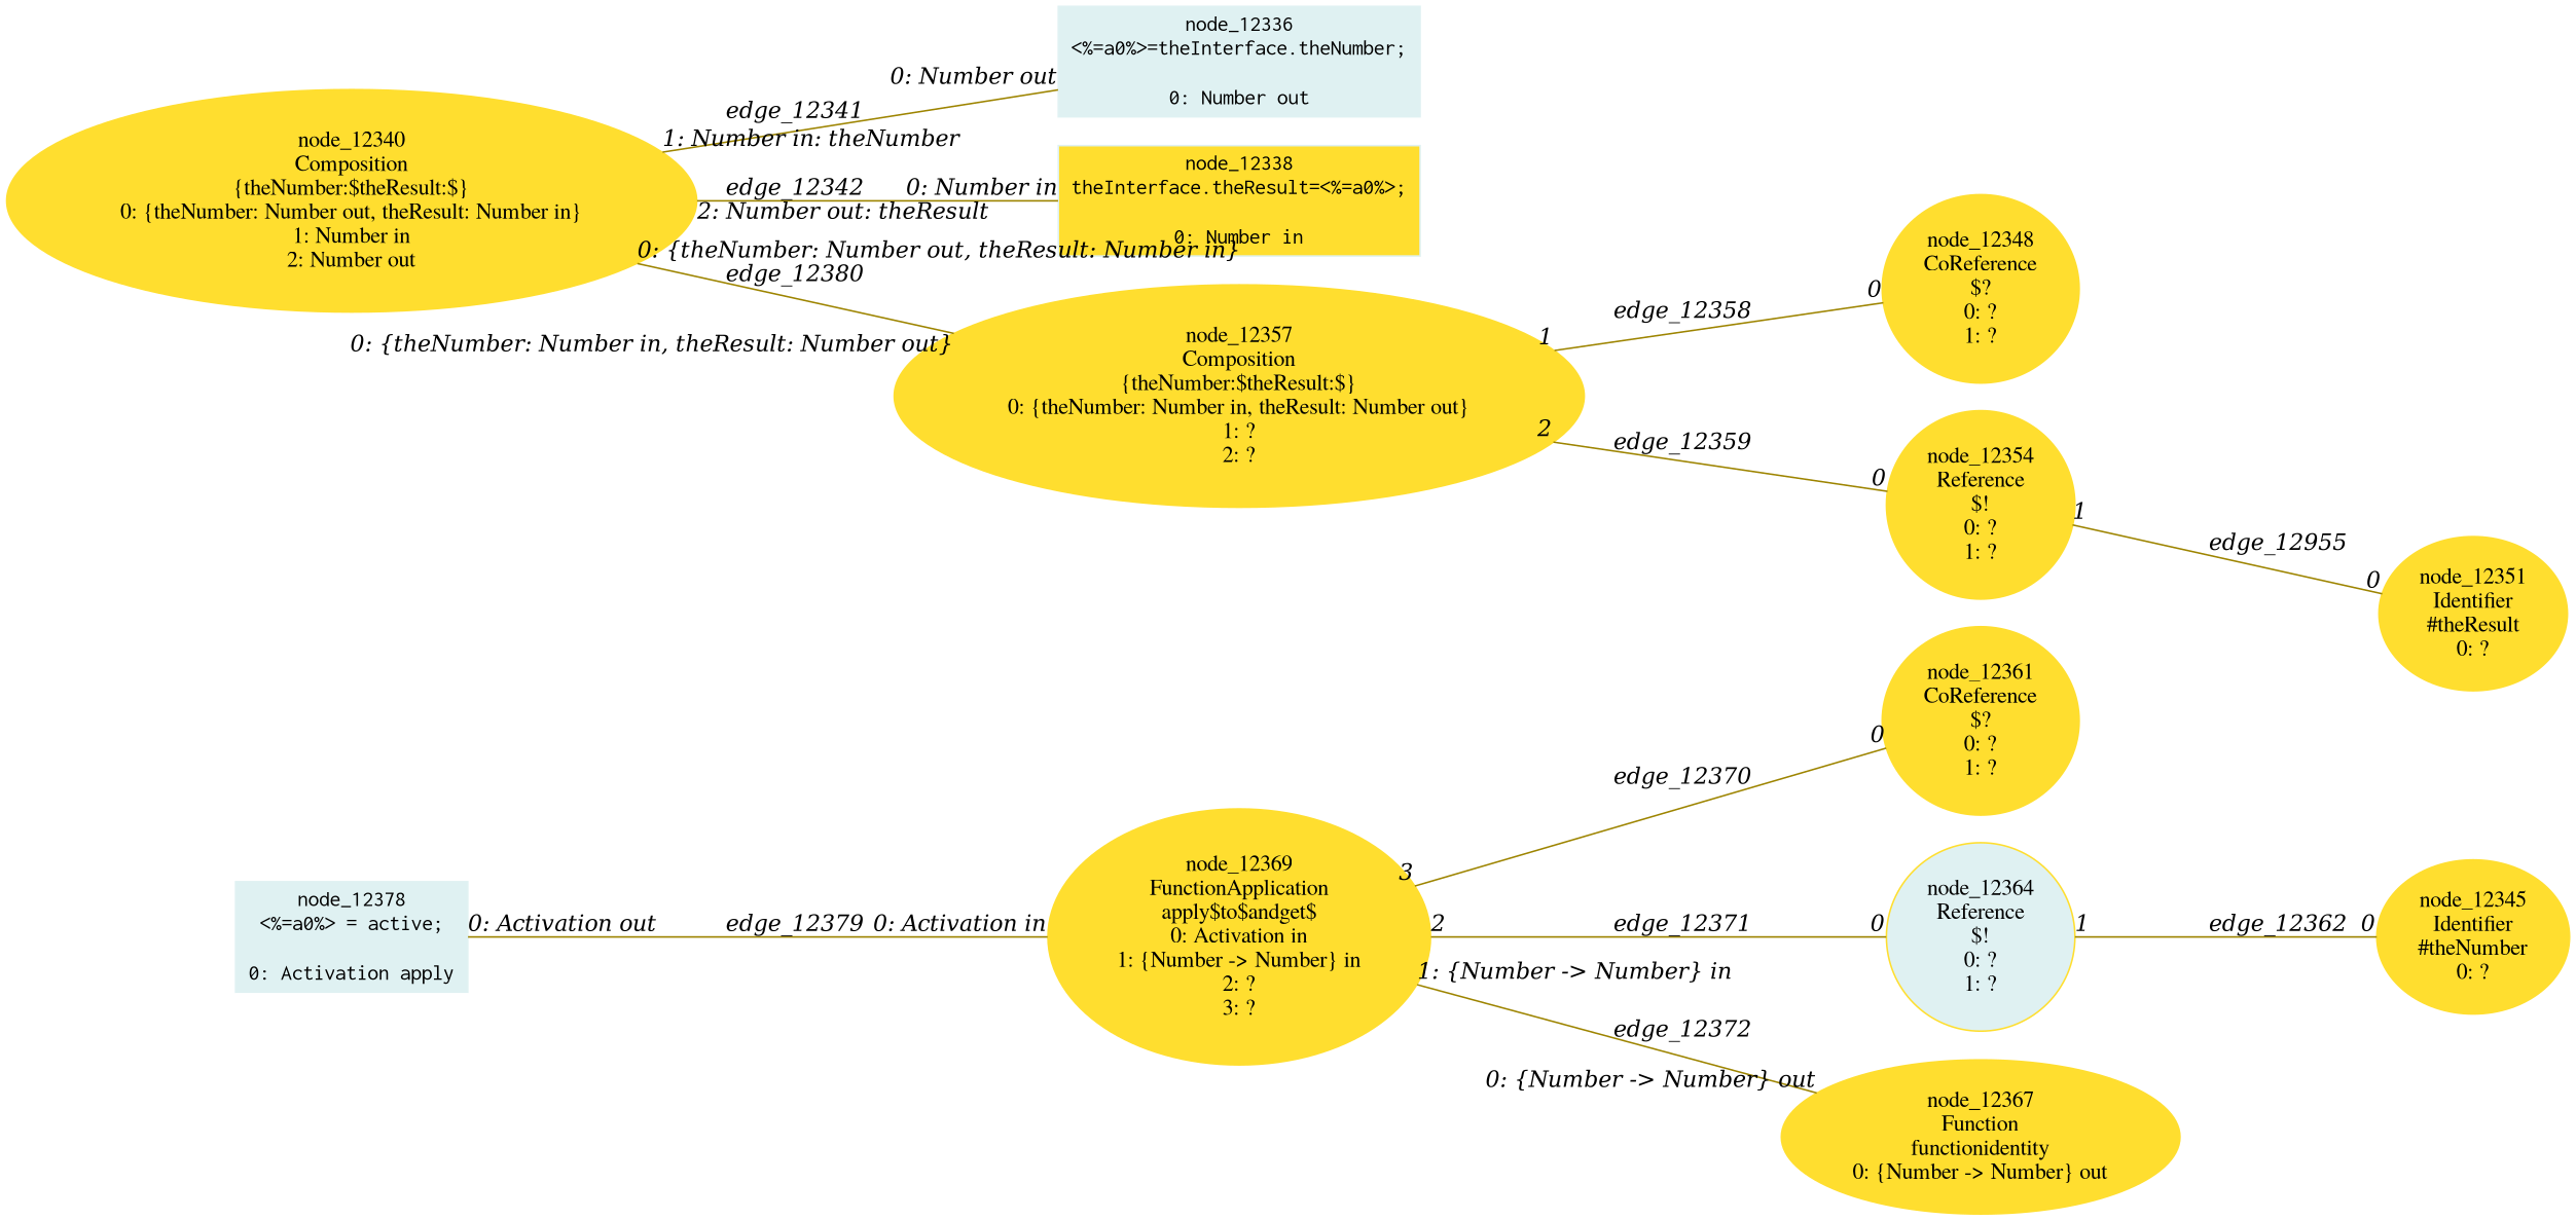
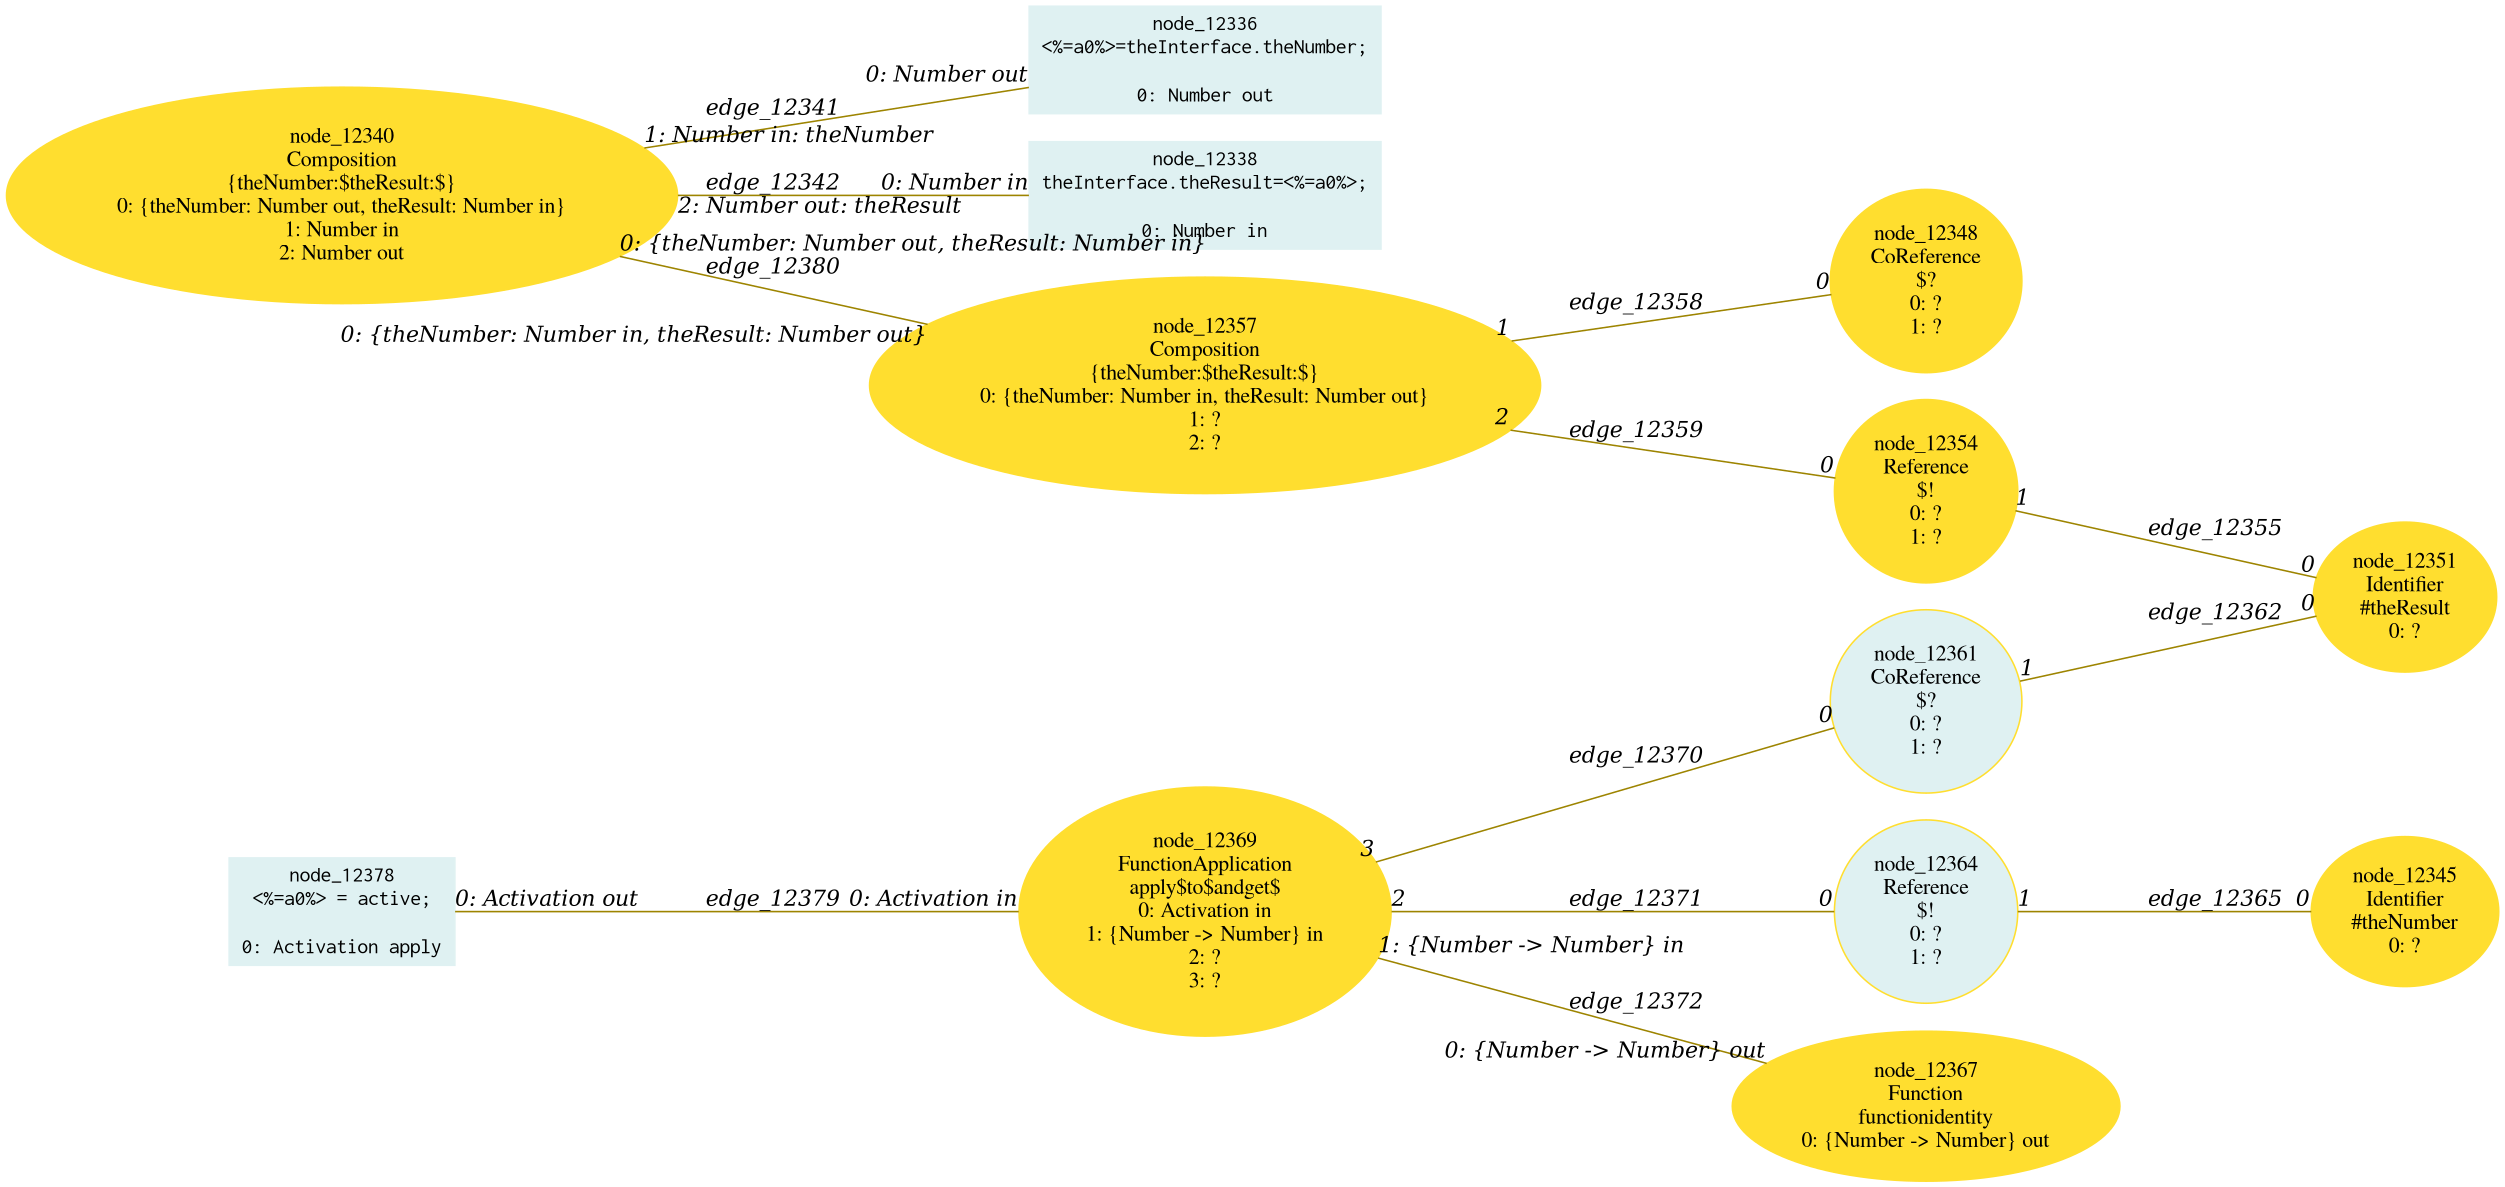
  digraph {
    rankdir=LR
    node [color="#ffde2f" fontname=Times shape=ellipse style=filled]
    edge [arrowHead=none arrowsize=1 color="#9d8400" dir=none fontname="Times-Italic" headlabel=0 taillabel=1]
    n1 [color="#dff1f2" fontname=Courier label="node_12336\n<%=a0%>=theInterface.theNumber;\n\n0: Number out" shape=box]
-   n2 [color="#dff1f2" fontname=Courier label="node_12338\ntheInterface.theResult=<%=a0%>;\n\n0: Number in" shape=box fillcolor="#ffde2f"]
+   n2 [color="#dff1f2" fontname=Courier label="node_12338\ntheInterface.theResult=<%=a0%>;\n\n0: Number in" shape=box]
    n3 [label="node_12340\nComposition\n{theNumber:$theResult:$}\n0: {theNumber: Number out, theResult: Number in}\n1: Number in\n2: Number out"]
    n4 [label="node_12357\nComposition\n{theNumber:$theResult:$}\n0: {theNumber: Number in, theResult: Number out}\n1: ?\n2: ?"]
    n5 [label="node_12348\nCoReference\n$?\n0: ?\n1: ?"]
    n6 [label="node_12354\nReference\n$!\n0: ?\n1: ?"]
    n7 [label="node_12345\nIdentifier\n#theNumber\n0: ?"]
    n8 [label="node_12351\nIdentifier\n#theResult\n0: ?"]
-   n9 [label="node_12361\nCoReference\n$?\n0: ?\n1: ?"]
+   n9 [label="node_12361\nCoReference\n$?\n0: ?\n1: ?" fillcolor="#dff1f2"]
    n10 [fillcolor="#dff1f2" label="node_12364\nReference\n$!\n0: ?\n1: ?"]
    n11 [label="node_12367\nFunction\nfunctionidentity\n0: {Number -> Number} out"]
    n12 [label="node_12369\nFunctionApplication\napply$to$andget$\n0: Activation in\n1: {Number -> Number} in\n2: ?\n3: ?"]
    n13 [color="#dff1f2" fontname=Courier label="node_12378\n<%=a0%> = active;\n\n0: Activation apply" shape=box]
    n3 -> n1 [headlabel="0: Number out" label=edge_12341 taillabel="1: Number in: theNumber"]
    n3 -> n2 [headlabel="0: Number in" label=edge_12342 taillabel="2: Number out: theResult"]
    n3 -> n4 [headlabel="0: {theNumber: Number in, theResult: Number out}" label=edge_12380 taillabel="0: {theNumber: Number out, theResult: Number in}"]
    n4 -> n5 [label=edge_12358]
    n4 -> n6 [label=edge_12359 taillabel=2]
-   n6 -> n8 [label=edge_12955]
-   n10 -> n7 [label=edge_12362]
+   n6 -> n8 [label=edge_12355]
+   n9 -> n8 [label=edge_12362]
+   n10 -> n7 [label=edge_12365]
    n12 -> n9 [label=edge_12370 taillabel=3]
    n12 -> n10 [label=edge_12371 taillabel=2]
    n12 -> n11 [headlabel="0: {Number -> Number} out" label=edge_12372 taillabel="1: {Number -> Number} in"]
    n13 -> n12 [headlabel="0: Activation in" label=edge_12379 taillabel="0: Activation out"]
  }
